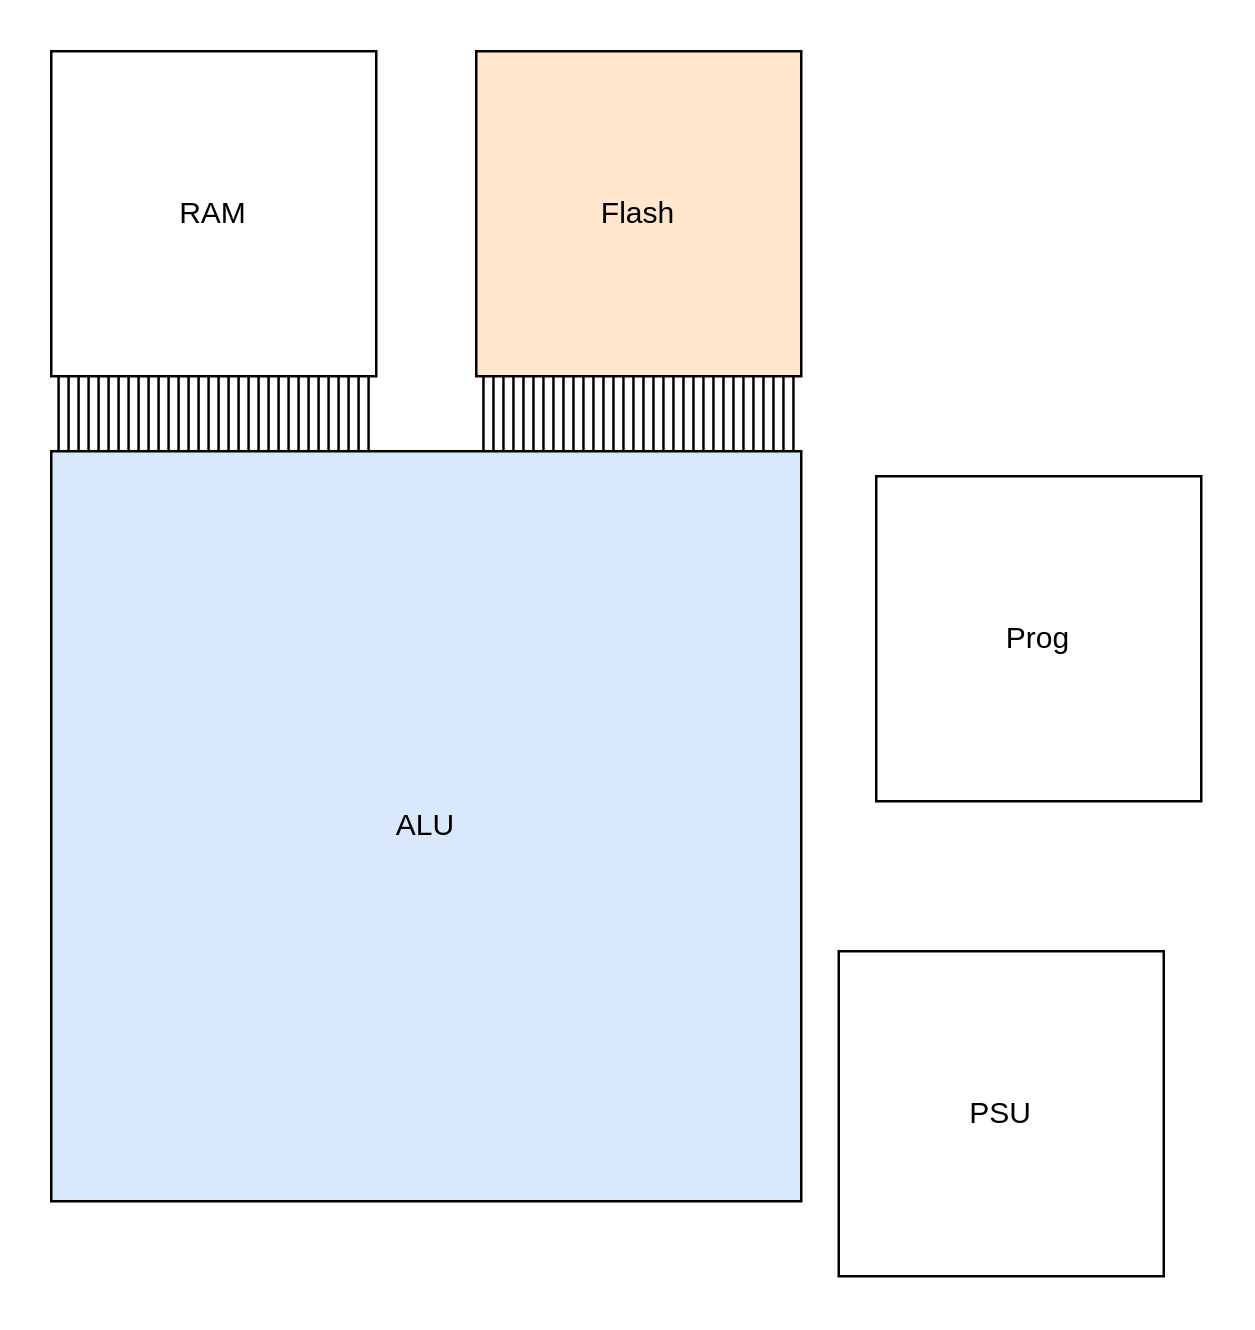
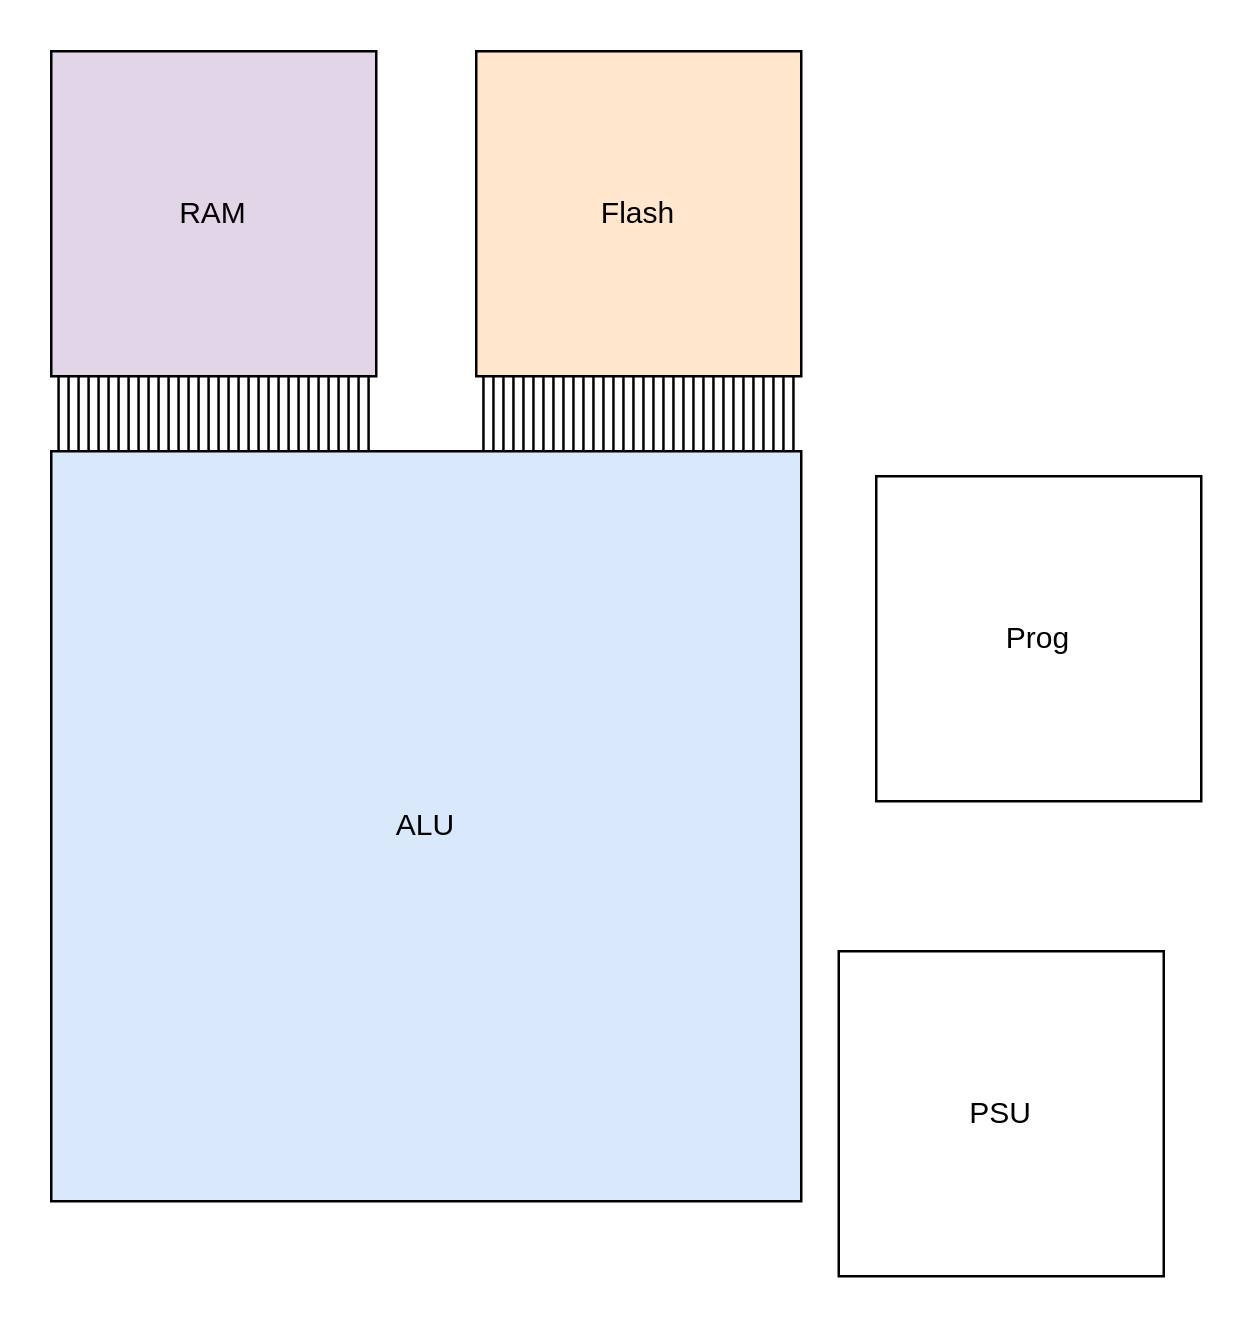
  <mxCell id="0" />
  <mxCell id="1" parent="0" />
  <mxCell id="2" value="ALU" style="whiteSpace=wrap;html=1;aspect=fixed;fillColor=#dae8fc;" vertex="1" parent="1"><mxGeometry x="20" y="180" width="300" height="300" as="geometry" /></mxCell>
- <mxCell id="3" value="RAM" style="whiteSpace=wrap;html=1;aspect=fixed;" vertex="1" parent="1"><mxGeometry x="20" y="20" width="130" height="130" as="geometry" /></mxCell>
+ <mxCell id="3" value="RAM" style="whiteSpace=wrap;html=1;aspect=fixed;fillColor=#e1d5e7;" vertex="1" parent="1"><mxGeometry x="20" y="20" width="130" height="130" as="geometry" /></mxCell>
  <mxCell id="4" value="Flash" style="whiteSpace=wrap;html=1;aspect=fixed;fillColor=#ffe6cc;" vertex="1" parent="1"><mxGeometry x="190" y="20" width="130" height="130" as="geometry" /></mxCell>
  <mxCell id="5" value="Prog" style="whiteSpace=wrap;html=1;aspect=fixed;" vertex="1" parent="1"><mxGeometry x="350" y="190" width="130" height="130" as="geometry" /></mxCell>
  <mxCell id="6" value="PSU" style="whiteSpace=wrap;html=1;aspect=fixed;" vertex="1" parent="1"><mxGeometry x="335" y="380" width="130" height="130" as="geometry" /></mxCell>
  <mxCell id="7" value="" style="endArrow=none;html=1;rounded=0;" edge="1" parent="1"><mxGeometry width="50" height="50" relative="1" as="geometry"><mxPoint x="22.93" y="180" as="sourcePoint" /><mxPoint x="22.93" y="150" as="targetPoint" /></mxGeometry></mxCell>
  <mxCell id="8" value="" style="endArrow=none;html=1;rounded=0;" edge="1" parent="1"><mxGeometry width="50" height="50" relative="1" as="geometry"><mxPoint x="26.93" y="180" as="sourcePoint" /><mxPoint x="26.93" y="150" as="targetPoint" /></mxGeometry></mxCell>
  <mxCell id="9" value="" style="endArrow=none;html=1;rounded=0;" edge="1" parent="1"><mxGeometry width="50" height="50" relative="1" as="geometry"><mxPoint x="30.93" y="180" as="sourcePoint" /><mxPoint x="30.93" y="150" as="targetPoint" /></mxGeometry></mxCell>
  <mxCell id="10" value="" style="endArrow=none;html=1;rounded=0;" edge="1" parent="1"><mxGeometry width="50" height="50" relative="1" as="geometry"><mxPoint x="34.93" y="180" as="sourcePoint" /><mxPoint x="34.93" y="150" as="targetPoint" /></mxGeometry></mxCell>
  <mxCell id="11" value="" style="endArrow=none;html=1;rounded=0;" edge="1" parent="1"><mxGeometry width="50" height="50" relative="1" as="geometry"><mxPoint x="38.93" y="180" as="sourcePoint" /><mxPoint x="38.93" y="150" as="targetPoint" /></mxGeometry></mxCell>
  <mxCell id="12" value="" style="endArrow=none;html=1;rounded=0;" edge="1" parent="1"><mxGeometry width="50" height="50" relative="1" as="geometry"><mxPoint x="42.93" y="180" as="sourcePoint" /><mxPoint x="42.93" y="150" as="targetPoint" /></mxGeometry></mxCell>
  <mxCell id="13" value="" style="endArrow=none;html=1;rounded=0;" edge="1" parent="1"><mxGeometry width="50" height="50" relative="1" as="geometry"><mxPoint x="46.93" y="180" as="sourcePoint" /><mxPoint x="46.93" y="150" as="targetPoint" /></mxGeometry></mxCell>
  <mxCell id="14" value="" style="endArrow=none;html=1;rounded=0;" edge="1" parent="1"><mxGeometry width="50" height="50" relative="1" as="geometry"><mxPoint x="50.93" y="180" as="sourcePoint" /><mxPoint x="50.93" y="150" as="targetPoint" /></mxGeometry></mxCell>
  <mxCell id="15" value="" style="endArrow=none;html=1;rounded=0;" edge="1" parent="1"><mxGeometry width="50" height="50" relative="1" as="geometry"><mxPoint x="54.93" y="180" as="sourcePoint" /><mxPoint x="54.93" y="150" as="targetPoint" /></mxGeometry></mxCell>
  <mxCell id="16" value="" style="endArrow=none;html=1;rounded=0;" edge="1" parent="1"><mxGeometry width="50" height="50" relative="1" as="geometry"><mxPoint x="58.93" y="180" as="sourcePoint" /><mxPoint x="58.93" y="150" as="targetPoint" /></mxGeometry></mxCell>
  <mxCell id="17" value="" style="endArrow=none;html=1;rounded=0;" edge="1" parent="1"><mxGeometry width="50" height="50" relative="1" as="geometry"><mxPoint x="62.93" y="180" as="sourcePoint" /><mxPoint x="62.93" y="150" as="targetPoint" /></mxGeometry></mxCell>
  <mxCell id="18" value="" style="endArrow=none;html=1;rounded=0;" edge="1" parent="1"><mxGeometry width="50" height="50" relative="1" as="geometry"><mxPoint x="66.93" y="180" as="sourcePoint" /><mxPoint x="66.93" y="150" as="targetPoint" /></mxGeometry></mxCell>
  <mxCell id="19" value="" style="endArrow=none;html=1;rounded=0;" edge="1" parent="1"><mxGeometry width="50" height="50" relative="1" as="geometry"><mxPoint x="70.93" y="180" as="sourcePoint" /><mxPoint x="70.93" y="150" as="targetPoint" /></mxGeometry></mxCell>
  <mxCell id="20" value="" style="endArrow=none;html=1;rounded=0;" edge="1" parent="1"><mxGeometry width="50" height="50" relative="1" as="geometry"><mxPoint x="74.93" y="180" as="sourcePoint" /><mxPoint x="74.93" y="150" as="targetPoint" /></mxGeometry></mxCell>
  <mxCell id="21" value="" style="endArrow=none;html=1;rounded=0;" edge="1" parent="1"><mxGeometry width="50" height="50" relative="1" as="geometry"><mxPoint x="78.93" y="180" as="sourcePoint" /><mxPoint x="78.93" y="150" as="targetPoint" /></mxGeometry></mxCell>
  <mxCell id="22" value="" style="endArrow=none;html=1;rounded=0;" edge="1" parent="1"><mxGeometry width="50" height="50" relative="1" as="geometry"><mxPoint x="82.93" y="180" as="sourcePoint" /><mxPoint x="82.93" y="150" as="targetPoint" /></mxGeometry></mxCell>
  <mxCell id="23" value="" style="endArrow=none;html=1;rounded=0;" edge="1" parent="1"><mxGeometry width="50" height="50" relative="1" as="geometry"><mxPoint x="86.93" y="180" as="sourcePoint" /><mxPoint x="86.93" y="150" as="targetPoint" /></mxGeometry></mxCell>
  <mxCell id="24" value="" style="endArrow=none;html=1;rounded=0;" edge="1" parent="1"><mxGeometry width="50" height="50" relative="1" as="geometry"><mxPoint x="90.93" y="180" as="sourcePoint" /><mxPoint x="90.93" y="150" as="targetPoint" /></mxGeometry></mxCell>
  <mxCell id="25" value="" style="endArrow=none;html=1;rounded=0;" edge="1" parent="1"><mxGeometry width="50" height="50" relative="1" as="geometry"><mxPoint x="94.93" y="180" as="sourcePoint" /><mxPoint x="94.93" y="150" as="targetPoint" /></mxGeometry></mxCell>
  <mxCell id="26" value="" style="endArrow=none;html=1;rounded=0;" edge="1" parent="1"><mxGeometry width="50" height="50" relative="1" as="geometry"><mxPoint x="98.93" y="180" as="sourcePoint" /><mxPoint x="98.93" y="150" as="targetPoint" /></mxGeometry></mxCell>
  <mxCell id="27" value="" style="endArrow=none;html=1;rounded=0;" edge="1" parent="1"><mxGeometry width="50" height="50" relative="1" as="geometry"><mxPoint x="102.93" y="180" as="sourcePoint" /><mxPoint x="102.93" y="150" as="targetPoint" /></mxGeometry></mxCell>
  <mxCell id="28" value="" style="endArrow=none;html=1;rounded=0;" edge="1" parent="1"><mxGeometry width="50" height="50" relative="1" as="geometry"><mxPoint x="106.93" y="180" as="sourcePoint" /><mxPoint x="106.93" y="150" as="targetPoint" /></mxGeometry></mxCell>
  <mxCell id="29" value="" style="endArrow=none;html=1;rounded=0;" edge="1" parent="1"><mxGeometry width="50" height="50" relative="1" as="geometry"><mxPoint x="110.93" y="180" as="sourcePoint" /><mxPoint x="110.93" y="150" as="targetPoint" /></mxGeometry></mxCell>
  <mxCell id="30" value="" style="endArrow=none;html=1;rounded=0;" edge="1" parent="1"><mxGeometry width="50" height="50" relative="1" as="geometry"><mxPoint x="114.93" y="180" as="sourcePoint" /><mxPoint x="114.93" y="150" as="targetPoint" /></mxGeometry></mxCell>
  <mxCell id="31" value="" style="endArrow=none;html=1;rounded=0;" edge="1" parent="1"><mxGeometry width="50" height="50" relative="1" as="geometry"><mxPoint x="118.93" y="180" as="sourcePoint" /><mxPoint x="118.93" y="150" as="targetPoint" /></mxGeometry></mxCell>
  <mxCell id="32" value="" style="endArrow=none;html=1;rounded=0;" edge="1" parent="1"><mxGeometry width="50" height="50" relative="1" as="geometry"><mxPoint x="122.93" y="180" as="sourcePoint" /><mxPoint x="122.93" y="150" as="targetPoint" /></mxGeometry></mxCell>
  <mxCell id="33" value="" style="endArrow=none;html=1;rounded=0;" edge="1" parent="1"><mxGeometry width="50" height="50" relative="1" as="geometry"><mxPoint x="126.93" y="180" as="sourcePoint" /><mxPoint x="126.93" y="150" as="targetPoint" /></mxGeometry></mxCell>
  <mxCell id="34" value="" style="endArrow=none;html=1;rounded=0;" edge="1" parent="1"><mxGeometry width="50" height="50" relative="1" as="geometry"><mxPoint x="130.93" y="180" as="sourcePoint" /><mxPoint x="130.93" y="150" as="targetPoint" /></mxGeometry></mxCell>
  <mxCell id="35" value="" style="endArrow=none;html=1;rounded=0;" edge="1" parent="1"><mxGeometry width="50" height="50" relative="1" as="geometry"><mxPoint x="134.93" y="180" as="sourcePoint" /><mxPoint x="134.93" y="150" as="targetPoint" /></mxGeometry></mxCell>
  <mxCell id="36" value="" style="endArrow=none;html=1;rounded=0;" edge="1" parent="1"><mxGeometry width="50" height="50" relative="1" as="geometry"><mxPoint x="138.93" y="180" as="sourcePoint" /><mxPoint x="138.93" y="150" as="targetPoint" /></mxGeometry></mxCell>
  <mxCell id="37" value="" style="endArrow=none;html=1;rounded=0;" edge="1" parent="1"><mxGeometry width="50" height="50" relative="1" as="geometry"><mxPoint x="142.93" y="180" as="sourcePoint" /><mxPoint x="142.93" y="150" as="targetPoint" /></mxGeometry></mxCell>
  <mxCell id="38" value="" style="endArrow=none;html=1;rounded=0;" edge="1" parent="1"><mxGeometry width="50" height="50" relative="1" as="geometry"><mxPoint x="146.93" y="180" as="sourcePoint" /><mxPoint x="146.93" y="150" as="targetPoint" /></mxGeometry></mxCell>
  <mxCell id="39" value="" style="endArrow=none;html=1;rounded=0;" edge="1" parent="1"><mxGeometry width="50" height="50" relative="1" as="geometry"><mxPoint x="192.88" y="180" as="sourcePoint" /><mxPoint x="192.88" y="150" as="targetPoint" /></mxGeometry></mxCell>
  <mxCell id="40" value="" style="endArrow=none;html=1;rounded=0;" edge="1" parent="1"><mxGeometry width="50" height="50" relative="1" as="geometry"><mxPoint x="196.88" y="180" as="sourcePoint" /><mxPoint x="196.88" y="150" as="targetPoint" /></mxGeometry></mxCell>
  <mxCell id="41" value="" style="endArrow=none;html=1;rounded=0;" edge="1" parent="1"><mxGeometry width="50" height="50" relative="1" as="geometry"><mxPoint x="200.88" y="180" as="sourcePoint" /><mxPoint x="200.88" y="150" as="targetPoint" /></mxGeometry></mxCell>
  <mxCell id="42" value="" style="endArrow=none;html=1;rounded=0;" edge="1" parent="1"><mxGeometry width="50" height="50" relative="1" as="geometry"><mxPoint x="204.88" y="180" as="sourcePoint" /><mxPoint x="204.88" y="150" as="targetPoint" /></mxGeometry></mxCell>
  <mxCell id="43" value="" style="endArrow=none;html=1;rounded=0;" edge="1" parent="1"><mxGeometry width="50" height="50" relative="1" as="geometry"><mxPoint x="208.88" y="180" as="sourcePoint" /><mxPoint x="208.88" y="150" as="targetPoint" /></mxGeometry></mxCell>
  <mxCell id="44" value="" style="endArrow=none;html=1;rounded=0;" edge="1" parent="1"><mxGeometry width="50" height="50" relative="1" as="geometry"><mxPoint x="212.88" y="180" as="sourcePoint" /><mxPoint x="212.88" y="150" as="targetPoint" /></mxGeometry></mxCell>
  <mxCell id="45" value="" style="endArrow=none;html=1;rounded=0;" edge="1" parent="1"><mxGeometry width="50" height="50" relative="1" as="geometry"><mxPoint x="216.88" y="180" as="sourcePoint" /><mxPoint x="216.88" y="150" as="targetPoint" /></mxGeometry></mxCell>
  <mxCell id="46" value="" style="endArrow=none;html=1;rounded=0;" edge="1" parent="1"><mxGeometry width="50" height="50" relative="1" as="geometry"><mxPoint x="220.88" y="180" as="sourcePoint" /><mxPoint x="220.88" y="150" as="targetPoint" /></mxGeometry></mxCell>
  <mxCell id="47" value="" style="endArrow=none;html=1;rounded=0;" edge="1" parent="1"><mxGeometry width="50" height="50" relative="1" as="geometry"><mxPoint x="224.88" y="180" as="sourcePoint" /><mxPoint x="224.88" y="150" as="targetPoint" /></mxGeometry></mxCell>
  <mxCell id="48" value="" style="endArrow=none;html=1;rounded=0;" edge="1" parent="1"><mxGeometry width="50" height="50" relative="1" as="geometry"><mxPoint x="228.88" y="180" as="sourcePoint" /><mxPoint x="228.88" y="150" as="targetPoint" /></mxGeometry></mxCell>
  <mxCell id="49" value="" style="endArrow=none;html=1;rounded=0;" edge="1" parent="1"><mxGeometry width="50" height="50" relative="1" as="geometry"><mxPoint x="232.88" y="180" as="sourcePoint" /><mxPoint x="232.88" y="150" as="targetPoint" /></mxGeometry></mxCell>
  <mxCell id="50" value="" style="endArrow=none;html=1;rounded=0;" edge="1" parent="1"><mxGeometry width="50" height="50" relative="1" as="geometry"><mxPoint x="236.88" y="180" as="sourcePoint" /><mxPoint x="236.88" y="150" as="targetPoint" /></mxGeometry></mxCell>
  <mxCell id="51" value="" style="endArrow=none;html=1;rounded=0;" edge="1" parent="1"><mxGeometry width="50" height="50" relative="1" as="geometry"><mxPoint x="240.88" y="180" as="sourcePoint" /><mxPoint x="240.88" y="150" as="targetPoint" /></mxGeometry></mxCell>
  <mxCell id="52" value="" style="endArrow=none;html=1;rounded=0;" edge="1" parent="1"><mxGeometry width="50" height="50" relative="1" as="geometry"><mxPoint x="244.88" y="180" as="sourcePoint" /><mxPoint x="244.88" y="150" as="targetPoint" /></mxGeometry></mxCell>
  <mxCell id="53" value="" style="endArrow=none;html=1;rounded=0;" edge="1" parent="1"><mxGeometry width="50" height="50" relative="1" as="geometry"><mxPoint x="248.88" y="180" as="sourcePoint" /><mxPoint x="248.88" y="150" as="targetPoint" /></mxGeometry></mxCell>
  <mxCell id="54" value="" style="endArrow=none;html=1;rounded=0;" edge="1" parent="1"><mxGeometry width="50" height="50" relative="1" as="geometry"><mxPoint x="252.88" y="180" as="sourcePoint" /><mxPoint x="252.88" y="150" as="targetPoint" /></mxGeometry></mxCell>
  <mxCell id="55" value="" style="endArrow=none;html=1;rounded=0;" edge="1" parent="1"><mxGeometry width="50" height="50" relative="1" as="geometry"><mxPoint x="256.88" y="180" as="sourcePoint" /><mxPoint x="256.88" y="150" as="targetPoint" /></mxGeometry></mxCell>
  <mxCell id="56" value="" style="endArrow=none;html=1;rounded=0;" edge="1" parent="1"><mxGeometry width="50" height="50" relative="1" as="geometry"><mxPoint x="260.88" y="180" as="sourcePoint" /><mxPoint x="260.88" y="150" as="targetPoint" /></mxGeometry></mxCell>
  <mxCell id="57" value="" style="endArrow=none;html=1;rounded=0;" edge="1" parent="1"><mxGeometry width="50" height="50" relative="1" as="geometry"><mxPoint x="264.88" y="180" as="sourcePoint" /><mxPoint x="264.88" y="150" as="targetPoint" /></mxGeometry></mxCell>
  <mxCell id="58" value="" style="endArrow=none;html=1;rounded=0;" edge="1" parent="1"><mxGeometry width="50" height="50" relative="1" as="geometry"><mxPoint x="268.88" y="180" as="sourcePoint" /><mxPoint x="268.88" y="150" as="targetPoint" /></mxGeometry></mxCell>
  <mxCell id="59" value="" style="endArrow=none;html=1;rounded=0;" edge="1" parent="1"><mxGeometry width="50" height="50" relative="1" as="geometry"><mxPoint x="272.88" y="180" as="sourcePoint" /><mxPoint x="272.88" y="150" as="targetPoint" /></mxGeometry></mxCell>
  <mxCell id="60" value="" style="endArrow=none;html=1;rounded=0;" edge="1" parent="1"><mxGeometry width="50" height="50" relative="1" as="geometry"><mxPoint x="276.88" y="180" as="sourcePoint" /><mxPoint x="276.88" y="150" as="targetPoint" /></mxGeometry></mxCell>
  <mxCell id="61" value="" style="endArrow=none;html=1;rounded=0;" edge="1" parent="1"><mxGeometry width="50" height="50" relative="1" as="geometry"><mxPoint x="280.88" y="180" as="sourcePoint" /><mxPoint x="280.88" y="150" as="targetPoint" /></mxGeometry></mxCell>
  <mxCell id="62" value="" style="endArrow=none;html=1;rounded=0;" edge="1" parent="1"><mxGeometry width="50" height="50" relative="1" as="geometry"><mxPoint x="284.88" y="180" as="sourcePoint" /><mxPoint x="284.88" y="150" as="targetPoint" /></mxGeometry></mxCell>
  <mxCell id="63" value="" style="endArrow=none;html=1;rounded=0;" edge="1" parent="1"><mxGeometry width="50" height="50" relative="1" as="geometry"><mxPoint x="288.88" y="180" as="sourcePoint" /><mxPoint x="288.88" y="150" as="targetPoint" /></mxGeometry></mxCell>
  <mxCell id="64" value="" style="endArrow=none;html=1;rounded=0;" edge="1" parent="1"><mxGeometry width="50" height="50" relative="1" as="geometry"><mxPoint x="292.88" y="180" as="sourcePoint" /><mxPoint x="292.88" y="150" as="targetPoint" /></mxGeometry></mxCell>
  <mxCell id="65" value="" style="endArrow=none;html=1;rounded=0;" edge="1" parent="1"><mxGeometry width="50" height="50" relative="1" as="geometry"><mxPoint x="296.88" y="180" as="sourcePoint" /><mxPoint x="296.88" y="150" as="targetPoint" /></mxGeometry></mxCell>
  <mxCell id="66" value="" style="endArrow=none;html=1;rounded=0;" edge="1" parent="1"><mxGeometry width="50" height="50" relative="1" as="geometry"><mxPoint x="300.88" y="180" as="sourcePoint" /><mxPoint x="300.88" y="150" as="targetPoint" /></mxGeometry></mxCell>
  <mxCell id="67" value="" style="endArrow=none;html=1;rounded=0;" edge="1" parent="1"><mxGeometry width="50" height="50" relative="1" as="geometry"><mxPoint x="304.88" y="180" as="sourcePoint" /><mxPoint x="304.88" y="150" as="targetPoint" /></mxGeometry></mxCell>
  <mxCell id="68" value="" style="endArrow=none;html=1;rounded=0;" edge="1" parent="1"><mxGeometry width="50" height="50" relative="1" as="geometry"><mxPoint x="308.88" y="180" as="sourcePoint" /><mxPoint x="308.88" y="150" as="targetPoint" /></mxGeometry></mxCell>
  <mxCell id="69" value="" style="endArrow=none;html=1;rounded=0;" edge="1" parent="1"><mxGeometry width="50" height="50" relative="1" as="geometry"><mxPoint x="312.88" y="180" as="sourcePoint" /><mxPoint x="312.88" y="150" as="targetPoint" /></mxGeometry></mxCell>
  <mxCell id="70" value="" style="endArrow=none;html=1;rounded=0;" edge="1" parent="1"><mxGeometry width="50" height="50" relative="1" as="geometry"><mxPoint x="316.88" y="180" as="sourcePoint" /><mxPoint x="316.88" y="150" as="targetPoint" /></mxGeometry></mxCell>
